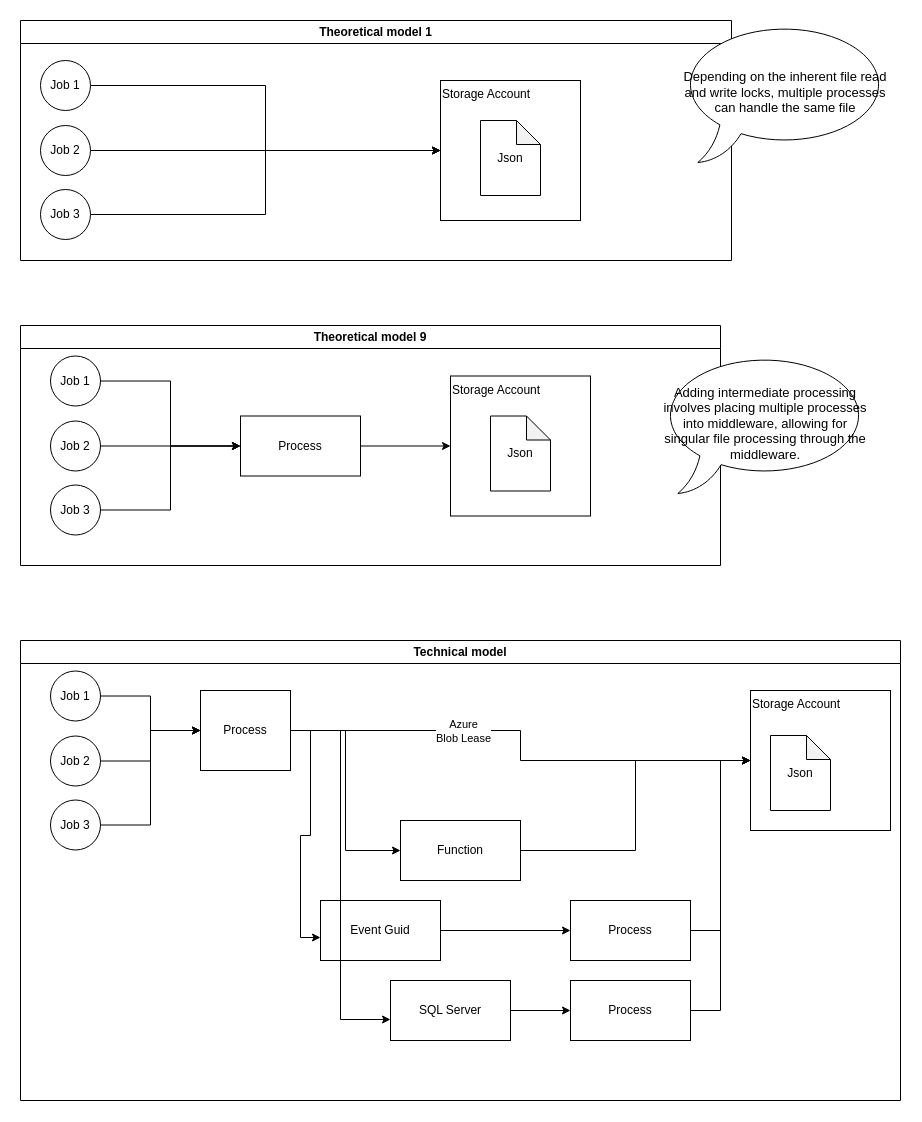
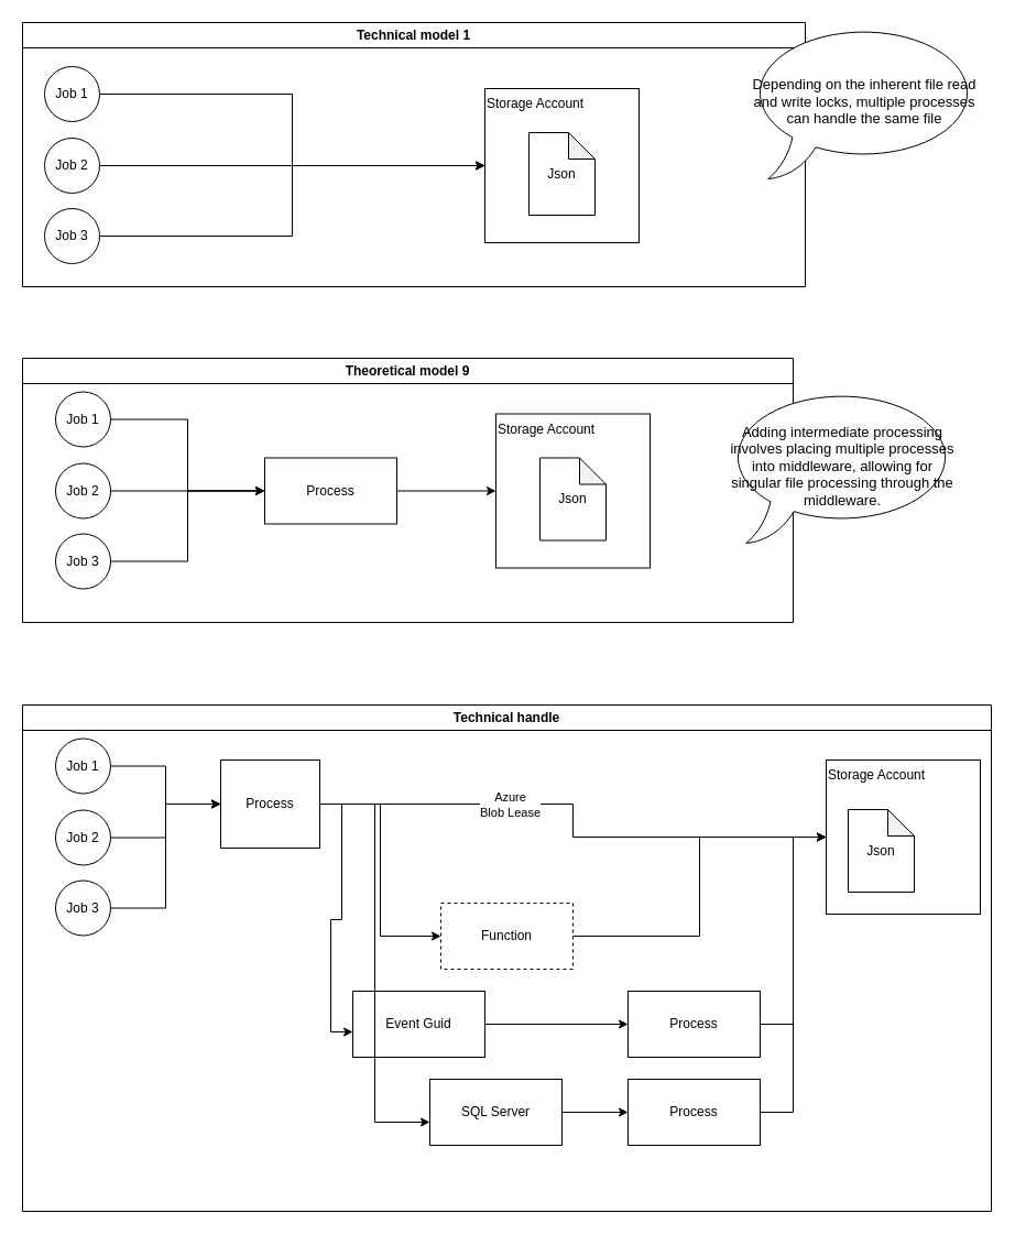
  <mxCell id="0" />
  <mxCell id="1" parent="0" />
- <mxCell id="2" value="Theoretical model&amp;nbsp;1" style="swimlane;whiteSpace=wrap;html=1;swimlaneLine=1;movable=1;resizable=1;rotatable=1;deletable=1;editable=1;locked=0;connectable=1;flipH=0;flipV=0;direction=east;container=0;" vertex="1" parent="1"><mxGeometry x="20" y="20" width="711" height="240" as="geometry" /></mxCell>
+ <mxCell id="2" value="Technical model&amp;nbsp;1" style="swimlane;whiteSpace=wrap;html=1;swimlaneLine=1;movable=1;resizable=1;rotatable=1;deletable=1;editable=1;locked=0;connectable=1;flipH=0;flipV=0;direction=east;container=0;" vertex="1" parent="1"><mxGeometry x="20" y="20" width="711" height="240" as="geometry" /></mxCell>
  <mxCell id="3" style="edgeStyle=orthogonalEdgeStyle;rounded=0;orthogonalLoop=1;jettySize=auto;html=1;exitX=1;exitY=0.5;exitDx=0;exitDy=0;entryX=0;entryY=0.5;entryDx=0;entryDy=0;" edge="1" parent="2" source="4" target="9"><mxGeometry relative="1" as="geometry" /></mxCell>
  <mxCell id="4" value="Job 1" style="ellipse;whiteSpace=wrap;html=1;aspect=fixed;" vertex="1" parent="2"><mxGeometry x="20" y="40" width="50" height="50" as="geometry" /></mxCell>
  <mxCell id="5" style="edgeStyle=orthogonalEdgeStyle;rounded=0;orthogonalLoop=1;jettySize=auto;html=1;exitX=1;exitY=0.5;exitDx=0;exitDy=0;" edge="1" parent="2" source="6"><mxGeometry relative="1" as="geometry"><mxPoint x="420" y="130" as="targetPoint" /></mxGeometry></mxCell>
  <mxCell id="6" value="Job 2" style="ellipse;whiteSpace=wrap;html=1;aspect=fixed;" vertex="1" parent="2"><mxGeometry x="20" y="105" width="50" height="50" as="geometry" /></mxCell>
  <mxCell id="7" style="edgeStyle=orthogonalEdgeStyle;rounded=0;orthogonalLoop=1;jettySize=auto;html=1;exitX=1;exitY=0.5;exitDx=0;exitDy=0;" edge="1" parent="2" source="8" target="9"><mxGeometry relative="1" as="geometry" /></mxCell>
  <mxCell id="8" value="Job 3" style="ellipse;whiteSpace=wrap;html=1;aspect=fixed;" vertex="1" parent="2"><mxGeometry x="20" y="169" width="50" height="50" as="geometry" /></mxCell>
  <mxCell id="9" value="Storage Account" style="whiteSpace=wrap;html=1;aspect=fixed;align=left;verticalAlign=top;" vertex="1" parent="2"><mxGeometry x="420" y="60" width="140" height="140" as="geometry" /></mxCell>
  <mxCell id="10" value="Json" style="shape=note;whiteSpace=wrap;html=1;backgroundOutline=1;darkOpacity=0.05;size=24;" vertex="1" parent="2"><mxGeometry x="460" y="100" width="60" height="75" as="geometry" /></mxCell>
  <mxCell id="11" value="Theoretical model&amp;nbsp;9" style="swimlane;whiteSpace=wrap;html=1;container=0;" vertex="1" parent="1"><mxGeometry x="20" y="325" width="700" height="240" as="geometry" /></mxCell>
  <mxCell id="12" style="edgeStyle=orthogonalEdgeStyle;rounded=0;orthogonalLoop=1;jettySize=auto;html=1;exitX=1;exitY=0.5;exitDx=0;exitDy=0;entryX=0;entryY=0.5;entryDx=0;entryDy=0;" edge="1" parent="11" source="13" target="21"><mxGeometry relative="1" as="geometry" /></mxCell>
  <mxCell id="13" value="Job 1" style="ellipse;whiteSpace=wrap;html=1;aspect=fixed;" vertex="1" parent="11"><mxGeometry x="30" y="30.5" width="50" height="50" as="geometry" /></mxCell>
  <mxCell id="14" style="edgeStyle=orthogonalEdgeStyle;rounded=0;orthogonalLoop=1;jettySize=auto;html=1;exitX=1;exitY=0.5;exitDx=0;exitDy=0;" edge="1" parent="11" source="15" target="21"><mxGeometry relative="1" as="geometry" /></mxCell>
  <mxCell id="15" value="Job 2" style="ellipse;whiteSpace=wrap;html=1;aspect=fixed;" vertex="1" parent="11"><mxGeometry x="30" y="95.5" width="50" height="50" as="geometry" /></mxCell>
  <mxCell id="16" style="edgeStyle=orthogonalEdgeStyle;rounded=0;orthogonalLoop=1;jettySize=auto;html=1;exitX=1;exitY=0.5;exitDx=0;exitDy=0;entryX=0;entryY=0.5;entryDx=0;entryDy=0;" edge="1" parent="11" source="17" target="21"><mxGeometry relative="1" as="geometry" /></mxCell>
  <mxCell id="17" value="Job 3" style="ellipse;whiteSpace=wrap;html=1;aspect=fixed;" vertex="1" parent="11"><mxGeometry x="30" y="159.5" width="50" height="50" as="geometry" /></mxCell>
  <mxCell id="18" value="Storage Account" style="whiteSpace=wrap;html=1;aspect=fixed;align=left;verticalAlign=top;" vertex="1" parent="11"><mxGeometry x="430" y="50.5" width="140" height="140" as="geometry" /></mxCell>
  <mxCell id="19" value="Json" style="shape=note;whiteSpace=wrap;html=1;backgroundOutline=1;darkOpacity=0.05;size=24;" vertex="1" parent="11"><mxGeometry x="470" y="90.5" width="60" height="75" as="geometry" /></mxCell>
  <mxCell id="20" style="edgeStyle=orthogonalEdgeStyle;rounded=0;orthogonalLoop=1;jettySize=auto;html=1;exitX=1;exitY=0.5;exitDx=0;exitDy=0;entryX=0;entryY=0.5;entryDx=0;entryDy=0;" edge="1" parent="11" source="21" target="18"><mxGeometry relative="1" as="geometry" /></mxCell>
  <mxCell id="21" value="Process" style="rounded=0;whiteSpace=wrap;html=1;" vertex="1" parent="11"><mxGeometry x="220" y="90.5" width="120" height="60" as="geometry" /></mxCell>
- <mxCell id="22" value="Technical model" style="swimlane;html=1;whiteSpace=wrap;labelBorderColor=none;labelBackgroundColor=none;fontColor=default;container=0;" vertex="1" parent="1"><mxGeometry x="20" y="640" width="880" height="460" as="geometry"><mxRectangle x="40" y="660" width="128" height="26" as="alternateBounds" /></mxGeometry></mxCell>
+ <mxCell id="22" value="Technical handle" style="swimlane;html=1;whiteSpace=wrap;labelBorderColor=none;labelBackgroundColor=none;fontColor=default;container=0;" vertex="1" parent="1"><mxGeometry x="20" y="640" width="880" height="460" as="geometry"><mxRectangle x="40" y="660" width="128" height="26" as="alternateBounds" /></mxGeometry></mxCell>
  <mxCell id="23" style="edgeStyle=orthogonalEdgeStyle;rounded=0;orthogonalLoop=1;jettySize=auto;html=1;exitX=1;exitY=0.5;exitDx=0;exitDy=0;entryX=0;entryY=0.5;entryDx=0;entryDy=0;" edge="1" parent="22" source="24" target="34"><mxGeometry relative="1" as="geometry" /></mxCell>
  <mxCell id="24" value="Job 1" style="ellipse;whiteSpace=wrap;html=1;aspect=fixed;" vertex="1" parent="22"><mxGeometry x="30" y="30.5" width="50" height="50" as="geometry" /></mxCell>
  <mxCell id="25" style="edgeStyle=orthogonalEdgeStyle;rounded=0;orthogonalLoop=1;jettySize=auto;html=1;exitX=1;exitY=0.5;exitDx=0;exitDy=0;" edge="1" parent="22" source="26" target="34"><mxGeometry relative="1" as="geometry" /></mxCell>
  <mxCell id="26" value="Job 2" style="ellipse;whiteSpace=wrap;html=1;aspect=fixed;" vertex="1" parent="22"><mxGeometry x="30" y="95.5" width="50" height="50" as="geometry" /></mxCell>
  <mxCell id="27" style="edgeStyle=orthogonalEdgeStyle;rounded=0;orthogonalLoop=1;jettySize=auto;html=1;exitX=1;exitY=0.5;exitDx=0;exitDy=0;entryX=0;entryY=0.5;entryDx=0;entryDy=0;" edge="1" parent="22" source="28" target="34"><mxGeometry relative="1" as="geometry" /></mxCell>
  <mxCell id="28" value="Job 3" style="ellipse;whiteSpace=wrap;html=1;aspect=fixed;" vertex="1" parent="22"><mxGeometry x="30" y="159.5" width="50" height="50" as="geometry" /></mxCell>
  <mxCell id="29" value="Storage Account" style="whiteSpace=wrap;html=1;aspect=fixed;align=left;verticalAlign=top;" vertex="1" parent="22"><mxGeometry x="730" y="50" width="140" height="140" as="geometry" /></mxCell>
  <mxCell id="30" value="Json" style="shape=note;whiteSpace=wrap;html=1;backgroundOutline=1;darkOpacity=0.05;size=24;" vertex="1" parent="22"><mxGeometry x="750" y="95" width="60" height="75" as="geometry" /></mxCell>
  <mxCell id="31" style="edgeStyle=orthogonalEdgeStyle;rounded=0;orthogonalLoop=1;jettySize=auto;html=1;exitX=1;exitY=0.5;exitDx=0;exitDy=0;entryX=0;entryY=0.5;entryDx=0;entryDy=0;" edge="1" parent="22" source="34" target="36"><mxGeometry relative="1" as="geometry" /></mxCell>
  <mxCell id="32" style="edgeStyle=orthogonalEdgeStyle;rounded=0;orthogonalLoop=1;jettySize=auto;html=1;exitX=1;exitY=0.5;exitDx=0;exitDy=0;entryX=0;entryY=0.5;entryDx=0;entryDy=0;" edge="1" parent="22" source="34" target="29"><mxGeometry relative="1" as="geometry" /></mxCell>
  <mxCell id="33" value="Azure&lt;br style=&quot;border-color: var(--border-color);&quot;&gt;Blob Lease" style="edgeLabel;html=1;align=center;verticalAlign=middle;resizable=0;points=[];" vertex="1" connectable="0" parent="32"><mxGeometry x="-0.3" relative="1" as="geometry"><mxPoint as="offset" /></mxGeometry></mxCell>
  <mxCell id="34" value="Process" style="rounded=0;whiteSpace=wrap;html=1;" vertex="1" parent="22"><mxGeometry x="180" y="50" width="90" height="80" as="geometry" /></mxCell>
  <mxCell id="35" style="edgeStyle=orthogonalEdgeStyle;rounded=0;orthogonalLoop=1;jettySize=auto;html=1;exitX=1;exitY=0.5;exitDx=0;exitDy=0;entryX=0;entryY=0.5;entryDx=0;entryDy=0;" edge="1" parent="22" source="36" target="29"><mxGeometry relative="1" as="geometry" /></mxCell>
- <mxCell id="36" value="Function" style="rounded=0;whiteSpace=wrap;html=1;" vertex="1" parent="22"><mxGeometry x="380" y="180" width="120" height="60" as="geometry" /></mxCell>
+ <mxCell id="36" value="Function" style="rounded=0;whiteSpace=wrap;html=1;dashed=1;" vertex="1" parent="22"><mxGeometry x="380" y="180" width="120" height="60" as="geometry" /></mxCell>
  <mxCell id="37" style="edgeStyle=orthogonalEdgeStyle;rounded=0;orthogonalLoop=1;jettySize=auto;html=1;exitX=1;exitY=0.5;exitDx=0;exitDy=0;entryX=0;entryY=0.5;entryDx=0;entryDy=0;" edge="1" parent="22" source="38" target="41"><mxGeometry relative="1" as="geometry" /></mxCell>
  <mxCell id="38" value="Event Guid" style="rounded=0;whiteSpace=wrap;html=1;" vertex="1" parent="22"><mxGeometry x="300" y="260" width="120" height="60" as="geometry" /></mxCell>
  <mxCell id="39" style="edgeStyle=orthogonalEdgeStyle;rounded=0;orthogonalLoop=1;jettySize=auto;html=1;exitX=1;exitY=0.5;exitDx=0;exitDy=0;entryX=0;entryY=0.617;entryDx=0;entryDy=0;entryPerimeter=0;" edge="1" parent="22" source="34" target="38"><mxGeometry relative="1" as="geometry" /></mxCell>
  <mxCell id="40" style="edgeStyle=orthogonalEdgeStyle;rounded=0;orthogonalLoop=1;jettySize=auto;html=1;exitX=1;exitY=0.5;exitDx=0;exitDy=0;entryX=0;entryY=0.5;entryDx=0;entryDy=0;" edge="1" parent="22" source="41" target="29"><mxGeometry relative="1" as="geometry" /></mxCell>
  <mxCell id="41" value="Process" style="rounded=0;whiteSpace=wrap;html=1;" vertex="1" parent="22"><mxGeometry x="550" y="260" width="120" height="60" as="geometry" /></mxCell>
  <mxCell id="42" style="edgeStyle=orthogonalEdgeStyle;rounded=0;orthogonalLoop=1;jettySize=auto;html=1;exitX=1;exitY=0.5;exitDx=0;exitDy=0;entryX=0;entryY=0.5;entryDx=0;entryDy=0;" edge="1" parent="22" source="43" target="45"><mxGeometry relative="1" as="geometry" /></mxCell>
  <mxCell id="43" value="SQL Server" style="rounded=0;whiteSpace=wrap;html=1;" vertex="1" parent="22"><mxGeometry x="370" y="340" width="120" height="60" as="geometry" /></mxCell>
  <mxCell id="44" style="edgeStyle=orthogonalEdgeStyle;rounded=0;orthogonalLoop=1;jettySize=auto;html=1;exitX=1;exitY=0.5;exitDx=0;exitDy=0;entryX=0;entryY=0.5;entryDx=0;entryDy=0;" edge="1" parent="22" source="45" target="29"><mxGeometry relative="1" as="geometry" /></mxCell>
  <mxCell id="45" value="Process" style="rounded=0;whiteSpace=wrap;html=1;" vertex="1" parent="22"><mxGeometry x="550" y="340" width="120" height="60" as="geometry" /></mxCell>
  <mxCell id="46" style="edgeStyle=orthogonalEdgeStyle;rounded=0;orthogonalLoop=1;jettySize=auto;html=1;exitX=1;exitY=0.5;exitDx=0;exitDy=0;entryX=0;entryY=0.65;entryDx=0;entryDy=0;entryPerimeter=0;" edge="1" parent="22" source="34" target="43"><mxGeometry relative="1" as="geometry" /></mxCell>
  <mxCell id="47" value="&lt;font face=&quot;Helvetica&quot; style=&quot;font-size: 13px;&quot;&gt;Depending on the inherent file read and write locks, multiple processes can handle the same file&lt;/font&gt;" style="whiteSpace=wrap;html=1;shape=mxgraph.basic.oval_callout" vertex="1" parent="1"><mxGeometry x="680" y="22" width="210" height="140" as="geometry" /></mxCell>
  <mxCell id="48" value="&lt;font face=&quot;Helvetica&quot; style=&quot;font-size: 13px;&quot;&gt;Adding intermediate processing involves placing multiple processes into middleware, allowing for singular file processing through the middleware.&lt;/font&gt;" style="whiteSpace=wrap;html=1;shape=mxgraph.basic.oval_callout;" vertex="1" parent="1"><mxGeometry x="660" y="353" width="210" height="140" as="geometry" /></mxCell>
